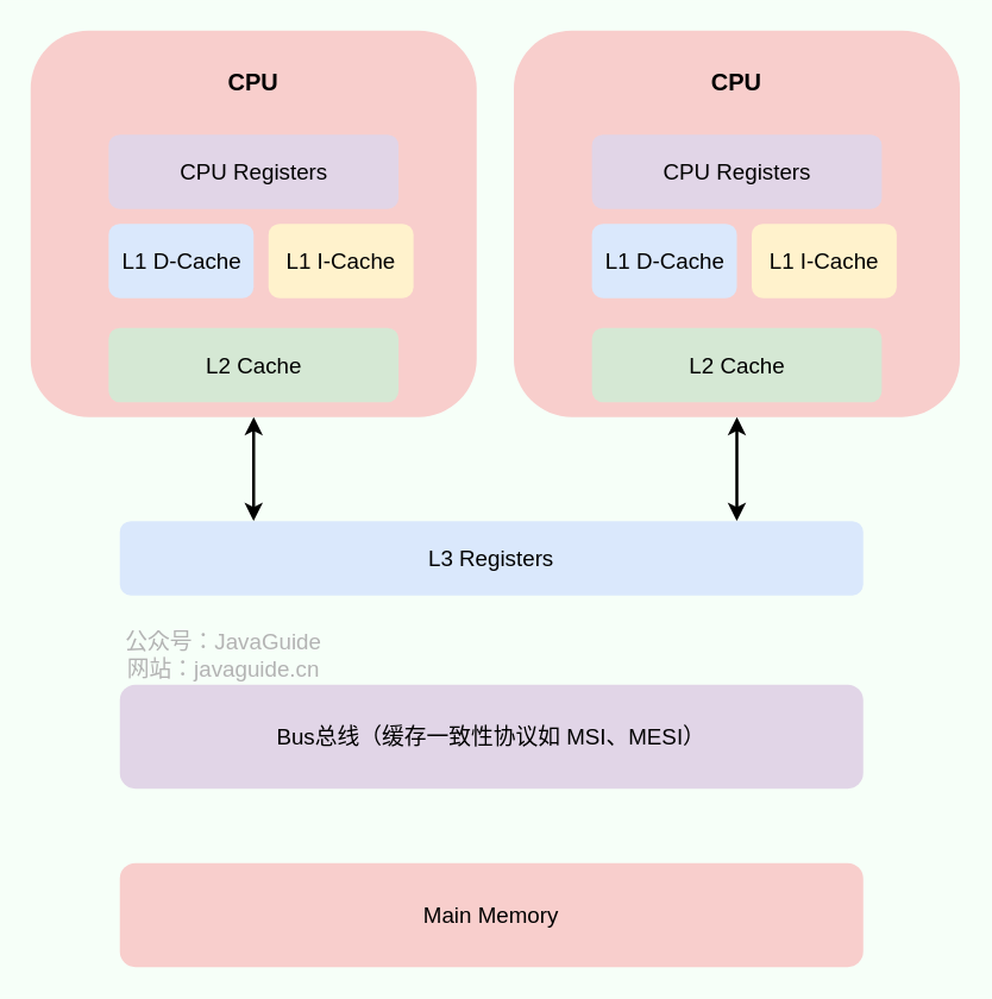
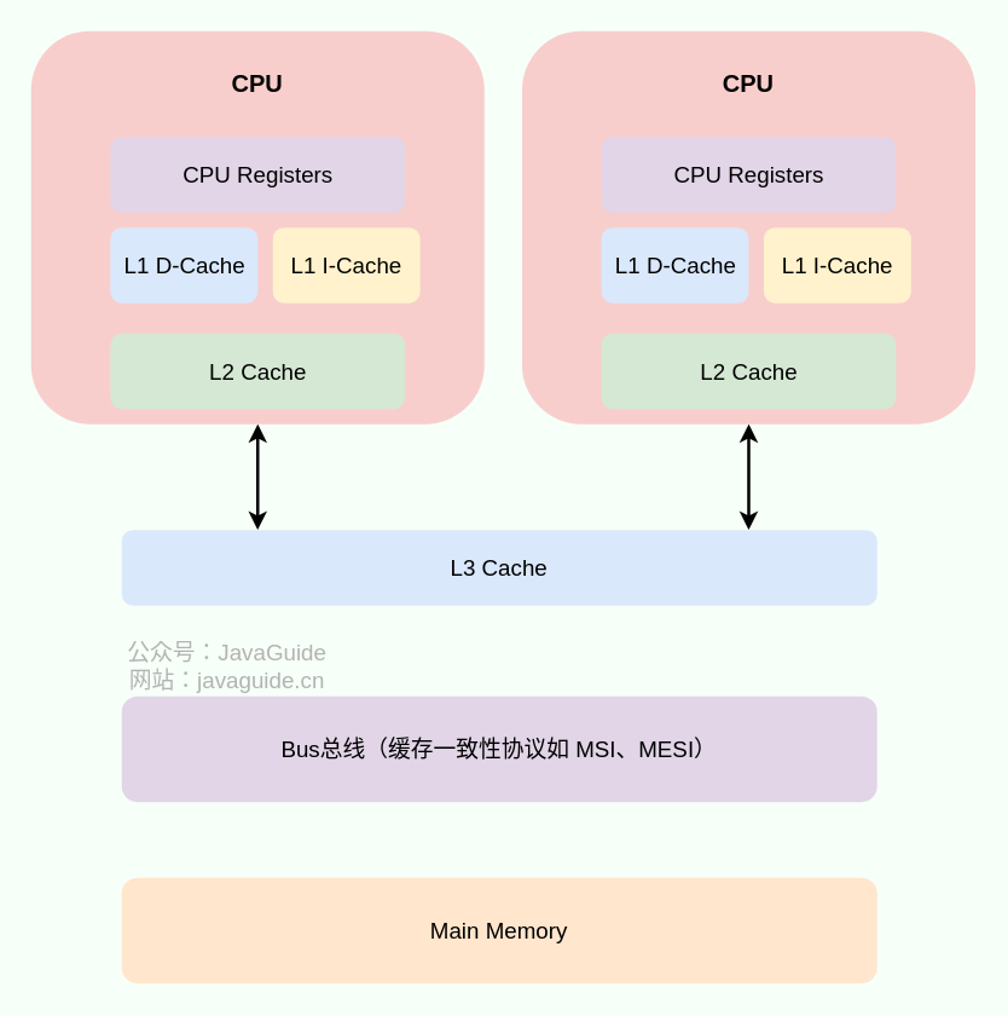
  <mxCell id="0" />
  <mxCell id="1" parent="0" />
  <mxCell id="2" style="edgeStyle=orthogonalEdgeStyle;curved=1;rounded=0;orthogonalLoop=1;jettySize=auto;html=1;strokeWidth=2;fontSize=16;startArrow=classic;startFill=1;entryX=0.18;entryY=0;entryDx=0;entryDy=0;entryPerimeter=0;" parent="1" source="3" target="6" edge="1"><mxGeometry relative="1" as="geometry"><mxPoint x="170" y="340" as="targetPoint" /></mxGeometry></mxCell>
  <mxCell id="3" value="" style="rounded=1;whiteSpace=wrap;html=1;fontSize=15;fillColor=#f8cecc;strokeColor=none;sketch=0;shadow=0;" parent="1" vertex="1"><mxGeometry x="20" y="20" width="300" height="260" as="geometry" /></mxCell>
  <mxCell id="4" value="CPU Registers" style="rounded=1;whiteSpace=wrap;html=1;fillColor=#e1d5e7;strokeColor=none;sketch=0;fontSize=15;shadow=0;" parent="1" vertex="1"><mxGeometry x="72.5" y="90" width="195" height="50" as="geometry" /></mxCell>
  <mxCell id="5" value="CPU" style="text;html=1;strokeColor=none;fillColor=none;align=center;verticalAlign=middle;whiteSpace=wrap;rounded=0;fontSize=16;sketch=0;shadow=0;fontStyle=1" parent="1" vertex="1"><mxGeometry x="120" y="40" width="100" height="30" as="geometry" /></mxCell>
- <mxCell id="6" value="L3 Registers" style="rounded=1;whiteSpace=wrap;html=1;fillColor=#dae8fc;sketch=0;fontSize=15;shadow=0;strokeColor=none;" parent="1" vertex="1"><mxGeometry x="80" y="350" width="500" height="50" as="geometry" /></mxCell>
+ <mxCell id="6" value="L3 Cache" style="rounded=1;whiteSpace=wrap;html=1;fillColor=#dae8fc;sketch=0;fontSize=15;shadow=0;strokeColor=none;" parent="1" vertex="1"><mxGeometry x="80" y="350" width="500" height="50" as="geometry" /></mxCell>
  <mxCell id="7" value="Bus总线（缓存一致性协议如 MSI、MESI）" style="rounded=1;whiteSpace=wrap;html=1;sketch=0;fontSize=15;shadow=0;fillColor=#e1d5e7;strokeColor=none;" parent="1" vertex="1"><mxGeometry x="80" y="460" width="500" height="70" as="geometry" /></mxCell>
  <mxCell id="8" value="公众号：JavaGuide&lt;br style=&quot;font-size: 15px;&quot;&gt;网站：javaguide.cn" style="text;html=1;strokeColor=none;fillColor=none;align=center;verticalAlign=middle;whiteSpace=wrap;rounded=0;labelBackgroundColor=none;fontSize=15;fontColor=#B3B3B3;rotation=0;sketch=0;shadow=0;" parent="1" vertex="1"><mxGeometry x="60" y="435" width="180" height="10" as="geometry" /></mxCell>
- <mxCell id="9" value="Main Memory" style="rounded=1;whiteSpace=wrap;html=1;sketch=0;fontSize=15;shadow=0;fillColor=#f8cecc;strokeColor=none;" parent="1" vertex="1"><mxGeometry x="80" y="580" width="500" height="70" as="geometry" /></mxCell>
+ <mxCell id="9" value="Main Memory" style="rounded=1;whiteSpace=wrap;html=1;sketch=0;fontSize=15;shadow=0;fillColor=#ffe6cc;strokeColor=none;" parent="1" vertex="1"><mxGeometry x="80" y="580" width="500" height="70" as="geometry" /></mxCell>
  <mxCell id="10" value="L1 D-Cache" style="rounded=1;whiteSpace=wrap;html=1;fillColor=#dae8fc;strokeColor=none;sketch=0;fontSize=15;shadow=0;" parent="1" vertex="1"><mxGeometry x="72.5" y="150" width="97.5" height="50" as="geometry" /></mxCell>
  <mxCell id="11" value="L1 I-Cache" style="rounded=1;whiteSpace=wrap;html=1;fillColor=#fff2cc;strokeColor=none;sketch=0;fontSize=15;shadow=0;" parent="1" vertex="1"><mxGeometry x="180" y="150" width="97.5" height="50" as="geometry" /></mxCell>
  <mxCell id="12" value="L2 Cache" style="rounded=1;whiteSpace=wrap;html=1;fillColor=#d5e8d4;strokeColor=none;sketch=0;fontSize=15;shadow=0;" parent="1" vertex="1"><mxGeometry x="72.5" y="220" width="195" height="50" as="geometry" /></mxCell>
  <mxCell id="13" style="edgeStyle=orthogonalEdgeStyle;curved=1;rounded=0;orthogonalLoop=1;jettySize=auto;html=1;strokeWidth=2;fontSize=16;startArrow=classic;startFill=1;entryX=0.83;entryY=0;entryDx=0;entryDy=0;entryPerimeter=0;" parent="1" source="14" target="6" edge="1"><mxGeometry relative="1" as="geometry" /></mxCell>
  <mxCell id="14" value="" style="rounded=1;whiteSpace=wrap;html=1;fontSize=15;fillColor=#f8cecc;strokeColor=none;sketch=0;shadow=0;" parent="1" vertex="1"><mxGeometry x="345" y="20" width="300" height="260" as="geometry" /></mxCell>
  <mxCell id="15" value="CPU Registers" style="rounded=1;whiteSpace=wrap;html=1;fillColor=#e1d5e7;strokeColor=none;sketch=0;fontSize=15;shadow=0;" parent="1" vertex="1"><mxGeometry x="397.5" y="90" width="195" height="50" as="geometry" /></mxCell>
  <mxCell id="16" value="CPU" style="text;html=1;strokeColor=none;fillColor=none;align=center;verticalAlign=middle;whiteSpace=wrap;rounded=0;fontSize=16;sketch=0;shadow=0;fontStyle=1" parent="1" vertex="1"><mxGeometry x="445" y="40" width="100" height="30" as="geometry" /></mxCell>
  <mxCell id="17" value="L1 D-Cache" style="rounded=1;whiteSpace=wrap;html=1;fillColor=#dae8fc;strokeColor=none;sketch=0;fontSize=15;shadow=0;" parent="1" vertex="1"><mxGeometry x="397.5" y="150" width="97.5" height="50" as="geometry" /></mxCell>
  <mxCell id="18" value="L1 I-Cache" style="rounded=1;whiteSpace=wrap;html=1;fillColor=#fff2cc;strokeColor=none;sketch=0;fontSize=15;shadow=0;" parent="1" vertex="1"><mxGeometry x="505" y="150" width="97.5" height="50" as="geometry" /></mxCell>
  <mxCell id="19" value="L2 Cache" style="rounded=1;whiteSpace=wrap;html=1;fillColor=#d5e8d4;strokeColor=none;sketch=0;fontSize=15;shadow=0;" parent="1" vertex="1"><mxGeometry x="397.5" y="220" width="195" height="50" as="geometry" /></mxCell>
